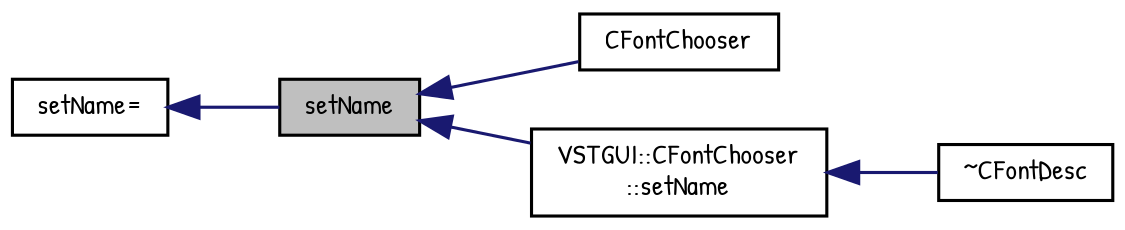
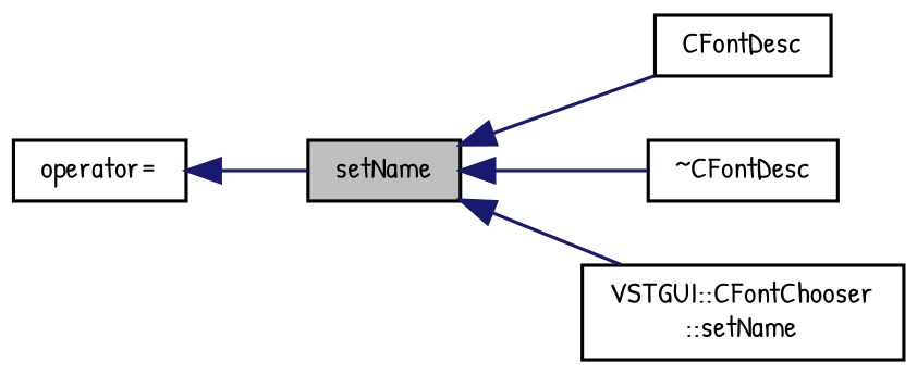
  digraph {
    fontname="Patrick Hand"
    rankdir=LR
    node [color=black fontname="Patrick Hand" fontsize=9 shape=record]
    edge [color=midnightblue dir=back fontname="Patrick Hand" fontsize=9 labelfontname=Arial labelfontsize=9 style=solid]
    n1 [fillcolor=grey75 fontcolor=black height=0.2 label=setName style=filled width=0.4]
-   n2 [height=0.2 label=CFontChooser width=0.4]
+   n2 [height=0.2 label=CFontDesc width=0.4]
    n3 [height=0.2 label="~CFontDesc" width=0.4]
    n4 [height=0.2 label="VSTGUI::CFontChooser\l::setName" width=0.4]
-   n5 [height=0.2 label="setName=" width=0.4]
+   n5 [height=0.2 label="operator=" width=0.4]
    n1 -> n2
-   n4 -> n3
+   n1 -> n3
    n1 -> n4
    n5 -> n1
  }
